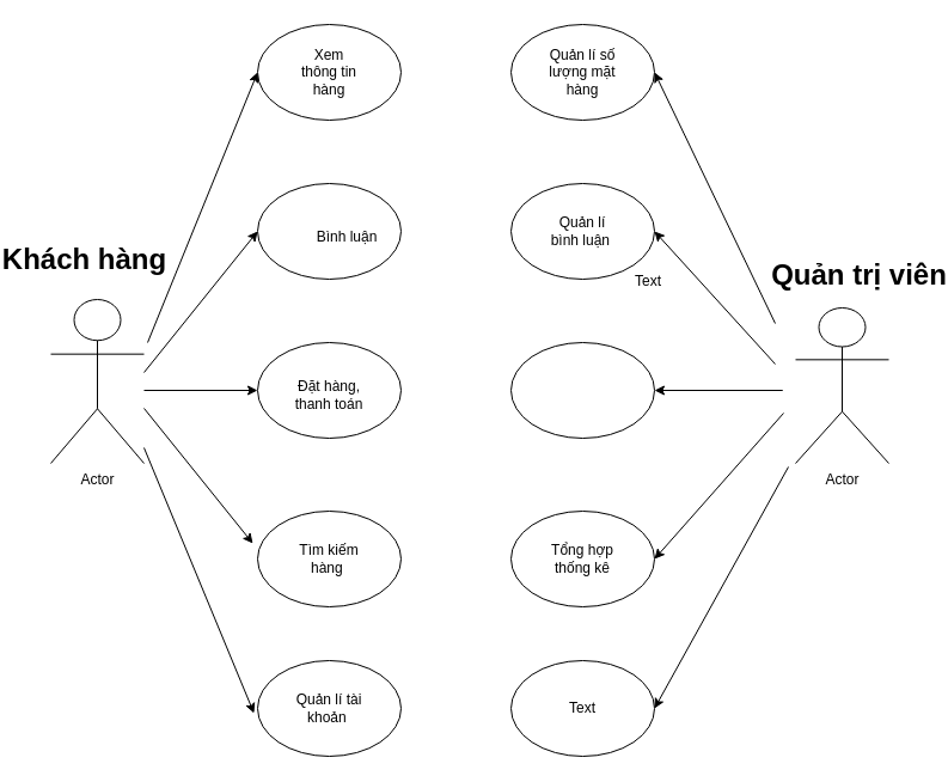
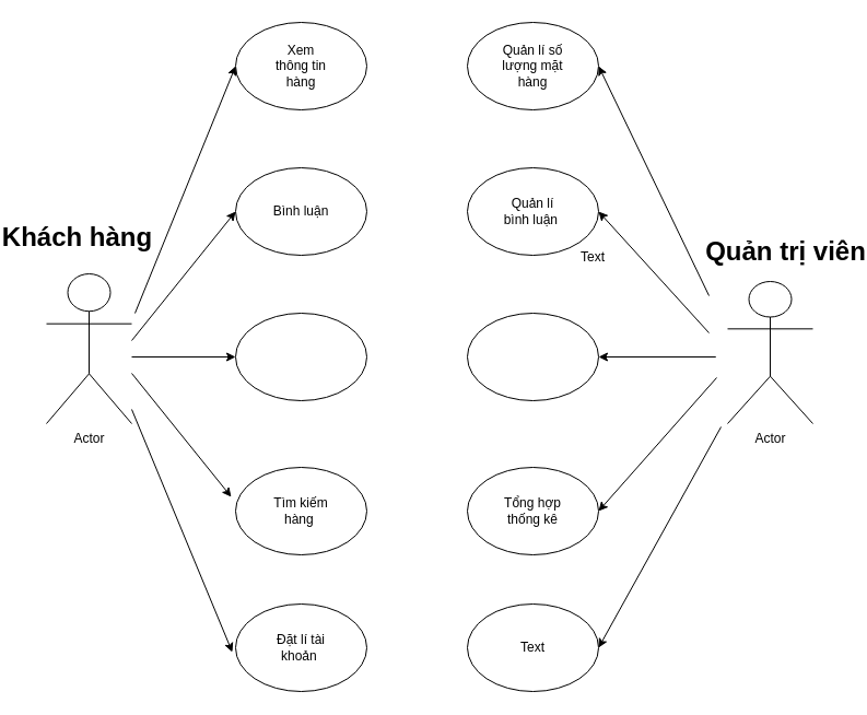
  <mxCell id="0" />
  <mxCell id="1" parent="0" />
  <mxCell id="2" value="Actor" style="shape=umlActor;verticalLabelPosition=bottom;verticalAlign=top;html=1;outlineConnect=0;" parent="1" vertex="1"><mxGeometry x="42" y="250" width="78" height="137" as="geometry" /></mxCell>
  <mxCell id="3" value="Actor" style="shape=umlActor;verticalLabelPosition=bottom;verticalAlign=top;html=1;outlineConnect=0;" parent="1" vertex="1"><mxGeometry x="665" y="257" width="78" height="130" as="geometry" /></mxCell>
  <mxCell id="4" value="Khách hàng" style="text;strokeColor=none;fillColor=none;html=1;fontSize=24;fontStyle=1;verticalAlign=middle;align=center;" parent="1" vertex="1"><mxGeometry x="20" y="197" width="100" height="40" as="geometry" /></mxCell>
  <mxCell id="5" value="Quản trị viên" style="text;strokeColor=none;fillColor=none;html=1;fontSize=24;fontStyle=1;verticalAlign=middle;align=center;" parent="1" vertex="1"><mxGeometry x="668" y="210" width="100" height="40" as="geometry" /></mxCell>
  <mxCell id="6" value="" style="ellipse;whiteSpace=wrap;html=1;" parent="1" vertex="1"><mxGeometry x="215" y="20" width="120" height="80" as="geometry" /></mxCell>
  <mxCell id="7" value="" style="ellipse;whiteSpace=wrap;html=1;" parent="1" vertex="1"><mxGeometry x="215" y="153" width="120" height="80" as="geometry" /></mxCell>
  <mxCell id="8" value="" style="ellipse;whiteSpace=wrap;html=1;" parent="1" vertex="1"><mxGeometry x="215" y="286" width="120" height="80" as="geometry" /></mxCell>
  <mxCell id="9" value="" style="ellipse;whiteSpace=wrap;html=1;" parent="1" vertex="1"><mxGeometry x="215" y="552" width="120" height="80" as="geometry" /></mxCell>
  <mxCell id="10" value="" style="ellipse;whiteSpace=wrap;html=1;" parent="1" vertex="1"><mxGeometry x="215" y="427" width="120" height="80" as="geometry" /></mxCell>
  <mxCell id="11" value="" style="ellipse;whiteSpace=wrap;html=1;" parent="1" vertex="1"><mxGeometry x="427" y="20" width="120" height="80" as="geometry" /></mxCell>
  <mxCell id="12" value="" style="ellipse;whiteSpace=wrap;html=1;" parent="1" vertex="1"><mxGeometry x="427" y="153" width="120" height="80" as="geometry" /></mxCell>
  <mxCell id="13" value="" style="ellipse;whiteSpace=wrap;html=1;" parent="1" vertex="1"><mxGeometry x="427" y="286" width="120" height="80" as="geometry" /></mxCell>
  <mxCell id="14" value="" style="ellipse;whiteSpace=wrap;html=1;" parent="1" vertex="1"><mxGeometry x="427" y="552" width="120" height="80" as="geometry" /></mxCell>
  <mxCell id="15" value="" style="ellipse;whiteSpace=wrap;html=1;" parent="1" vertex="1"><mxGeometry x="427" y="427" width="120" height="80" as="geometry" /></mxCell>
  <mxCell id="16" value="Xem thông tin hàng" style="text;html=1;strokeColor=none;fillColor=none;align=center;verticalAlign=middle;whiteSpace=wrap;rounded=0;" parent="1" vertex="1"><mxGeometry x="245" y="45" width="60" height="30" as="geometry" /></mxCell>
  <mxCell id="17" style="edgeStyle=orthogonalEdgeStyle;rounded=0;orthogonalLoop=1;jettySize=auto;html=1;exitX=0.5;exitY=1;exitDx=0;exitDy=0;" parent="1" source="16" target="16" edge="1"><mxGeometry relative="1" as="geometry" /></mxCell>
  <mxCell id="18" value="Text" style="text;html=1;strokeColor=none;fillColor=none;align=center;verticalAlign=middle;whiteSpace=wrap;rounded=0;" parent="1" vertex="1"><mxGeometry x="512" y="220" width="60" height="30" as="geometry" /></mxCell>
  <mxCell id="19" value="&lt;h1&gt;&lt;br&gt;&lt;/h1&gt;" style="text;html=1;strokeColor=none;fillColor=none;spacing=5;spacingTop=-20;whiteSpace=wrap;overflow=hidden;rounded=0;" parent="1" vertex="1"><mxGeometry x="225" y="166" width="190" height="120" as="geometry" /></mxCell>
- <mxCell id="20" value="Bình luận" style="text;html=1;strokeColor=none;fillColor=none;align=center;verticalAlign=middle;whiteSpace=wrap;rounded=0;" parent="1" vertex="1"><mxGeometry x="260" y="183" width="60" height="30" as="geometry" /></mxCell>
- <mxCell id="21" value="Đặt hàng, thanh toán" style="text;html=1;strokeColor=none;fillColor=none;align=center;verticalAlign=middle;whiteSpace=wrap;rounded=0;" parent="1" vertex="1"><mxGeometry x="245" y="315" width="60" height="30" as="geometry" /></mxCell>
+ <mxCell id="20" value="Bình luận" style="text;html=1;strokeColor=none;fillColor=none;align=center;verticalAlign=middle;whiteSpace=wrap;rounded=0;" parent="1" vertex="1"><mxGeometry x="245" y="178" width="60" height="30" as="geometry" /></mxCell>
  <mxCell id="22" value="Tìm kiếm hàng&amp;nbsp;" style="text;html=1;strokeColor=none;fillColor=none;align=center;verticalAlign=middle;whiteSpace=wrap;rounded=0;" parent="1" vertex="1"><mxGeometry x="245" y="452" width="60" height="30" as="geometry" /></mxCell>
- <mxCell id="23" value="Quản lí tài khoản&amp;nbsp;" style="text;html=1;strokeColor=none;fillColor=none;align=center;verticalAlign=middle;whiteSpace=wrap;rounded=0;" parent="1" vertex="1"><mxGeometry x="245" y="577" width="60" height="30" as="geometry" /></mxCell>
+ <mxCell id="23" value="Đặt lí tài khoản&amp;nbsp;" style="text;html=1;strokeColor=none;fillColor=none;align=center;verticalAlign=middle;whiteSpace=wrap;rounded=0;" parent="1" vertex="1"><mxGeometry x="245" y="577" width="60" height="30" as="geometry" /></mxCell>
  <mxCell id="24" value="Quản lí số lượng mặt hàng" style="text;html=1;strokeColor=none;fillColor=none;align=center;verticalAlign=middle;whiteSpace=wrap;rounded=0;" parent="1" vertex="1"><mxGeometry x="457" y="45" width="60" height="30" as="geometry" /></mxCell>
  <mxCell id="25" value="Quản lí bình luận&amp;nbsp;" style="text;html=1;strokeColor=none;fillColor=none;align=center;verticalAlign=middle;whiteSpace=wrap;rounded=0;" parent="1" vertex="1"><mxGeometry x="457" y="178" width="60" height="30" as="geometry" /></mxCell>
  <mxCell id="26" value="Tổng hợp thống kê" style="text;html=1;strokeColor=none;fillColor=none;align=center;verticalAlign=middle;whiteSpace=wrap;rounded=0;" parent="1" vertex="1"><mxGeometry x="457" y="452" width="60" height="30" as="geometry" /></mxCell>
  <mxCell id="27" value="Text" style="text;html=1;strokeColor=none;fillColor=none;align=center;verticalAlign=middle;whiteSpace=wrap;rounded=0;" parent="1" vertex="1"><mxGeometry x="457" y="577" width="60" height="30" as="geometry" /></mxCell>
  <mxCell id="28" value="" style="endArrow=classic;html=1;rounded=0;entryX=0;entryY=0.5;entryDx=0;entryDy=0;" edge="1" parent="1" target="6"><mxGeometry width="50" height="50" relative="1" as="geometry"><mxPoint x="123" y="286" as="sourcePoint" /><mxPoint x="173" y="236" as="targetPoint" /><Array as="points" /></mxGeometry></mxCell>
  <mxCell id="29" value="" style="endArrow=classic;html=1;rounded=0;entryX=0;entryY=0.5;entryDx=0;entryDy=0;" edge="1" parent="1" target="7"><mxGeometry width="50" height="50" relative="1" as="geometry"><mxPoint x="120" y="311" as="sourcePoint" /><mxPoint x="170" y="261" as="targetPoint" /><Array as="points" /></mxGeometry></mxCell>
  <mxCell id="30" value="" style="endArrow=classic;html=1;rounded=0;entryX=0;entryY=0.5;entryDx=0;entryDy=0;" edge="1" parent="1" target="8"><mxGeometry width="50" height="50" relative="1" as="geometry"><mxPoint x="120" y="326" as="sourcePoint" /><mxPoint x="170" y="276" as="targetPoint" /></mxGeometry></mxCell>
  <mxCell id="31" value="" style="endArrow=classic;html=1;rounded=0;" edge="1" parent="1"><mxGeometry width="50" height="50" relative="1" as="geometry"><mxPoint x="120" y="341" as="sourcePoint" /><mxPoint x="211" y="454" as="targetPoint" /></mxGeometry></mxCell>
  <mxCell id="32" value="" style="endArrow=classic;html=1;rounded=0;" edge="1" parent="1"><mxGeometry width="50" height="50" relative="1" as="geometry"><mxPoint x="120" y="374" as="sourcePoint" /><mxPoint x="212" y="596" as="targetPoint" /></mxGeometry></mxCell>
  <mxCell id="33" value="" style="endArrow=classic;html=1;rounded=0;entryX=1;entryY=0.5;entryDx=0;entryDy=0;" edge="1" parent="1" target="13"><mxGeometry width="50" height="50" relative="1" as="geometry"><mxPoint x="630" y="326" as="sourcePoint" /><mxPoint x="680" y="291" as="targetPoint" /><Array as="points"><mxPoint x="654" y="326" /></Array></mxGeometry></mxCell>
  <mxCell id="34" value="" style="endArrow=classic;html=1;rounded=0;entryX=1;entryY=0.5;entryDx=0;entryDy=0;" edge="1" parent="1" target="12"><mxGeometry width="50" height="50" relative="1" as="geometry"><mxPoint x="648" y="304" as="sourcePoint" /><mxPoint x="682" y="261" as="targetPoint" /></mxGeometry></mxCell>
  <mxCell id="35" value="" style="endArrow=classic;html=1;rounded=0;entryX=1;entryY=0.5;entryDx=0;entryDy=0;" edge="1" parent="1" target="11"><mxGeometry width="50" height="50" relative="1" as="geometry"><mxPoint x="648" y="270" as="sourcePoint" /><mxPoint x="668" y="158" as="targetPoint" /></mxGeometry></mxCell>
  <mxCell id="36" value="" style="endArrow=classic;html=1;rounded=0;entryX=1;entryY=0.5;entryDx=0;entryDy=0;" edge="1" parent="1" target="15"><mxGeometry width="50" height="50" relative="1" as="geometry"><mxPoint x="655" y="345" as="sourcePoint" /><mxPoint x="671" y="416" as="targetPoint" /></mxGeometry></mxCell>
  <mxCell id="37" value="" style="endArrow=classic;html=1;rounded=0;entryX=1;entryY=0.5;entryDx=0;entryDy=0;" edge="1" parent="1" target="14"><mxGeometry width="50" height="50" relative="1" as="geometry"><mxPoint x="659" y="390" as="sourcePoint" /><mxPoint x="681" y="547" as="targetPoint" /></mxGeometry></mxCell>
